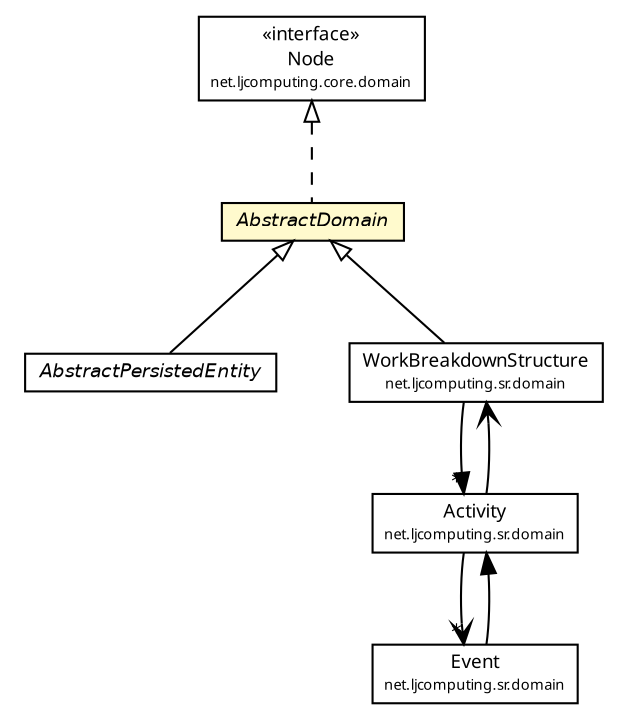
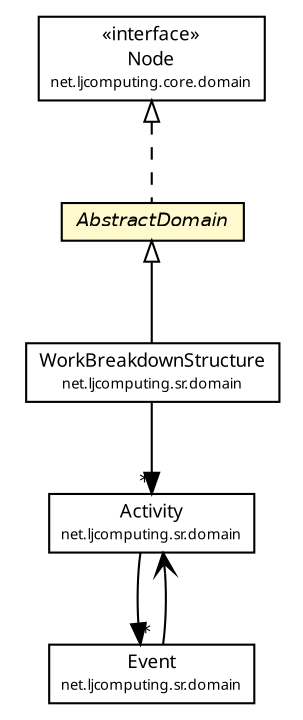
  digraph {
    fontname="Noto Sans"
    nodesep=0.25
    ranksep=0.5
    node [fontcolor=black fontname="Noto Sans" fontsize=9.0 shape=plaintext]
    edge [fontname="Noto Sans" fontsize=10.0 headport=p labelfontname=Helvetica labelfontsize=10 tailport=p color=black fontcolor=black]
-   n1 [label=<<table title="net.ljcomputing.core.entity.AbstractPersistedEntity" border="0" cellborder="1" cellspacing="0" cellpadding="2" port="p" href="./AbstractPersistedEntity.html"> 		<tr><td><table border="0" cellspacing="0" cellpadding="1"> <tr><td align="center" balign="center"><font face="Helvetica-Oblique"> AbstractPersistedEntity </font></td></tr> 		</table></td></tr> 		</table>>]
    n2 [label=<<table title="net.ljcomputing.core.entity.AbstractDomain" border="0" cellborder="1" cellspacing="0" cellpadding="2" port="p" bgcolor="lemonChiffon" href="./AbstractDomain.html"> 		<tr><td><table border="0" cellspacing="0" cellpadding="1"> <tr><td align="center" balign="center"><font face="Helvetica-Oblique"> AbstractDomain </font></td></tr> 		</table></td></tr> 		</table>>]
    n3 [label=<<table title="net.ljcomputing.sr.domain.WorkBreakdownStructure" border="0" cellborder="1" cellspacing="0" cellpadding="2" port="p" href="../../sr/domain/WorkBreakdownStructure.html"> 		<tr><td><table border="0" cellspacing="0" cellpadding="1"> <tr><td align="center" balign="center"> WorkBreakdownStructure </td></tr> <tr><td align="center" balign="center"><font point-size="7.0"> net.ljcomputing.sr.domain </font></td></tr> 		</table></td></tr> 		</table>>]
    n4 [label=<<table title="net.ljcomputing.sr.domain.Activity" border="0" cellborder="1" cellspacing="0" cellpadding="2" port="p" href="../../sr/domain/Activity.html"> 		<tr><td><table border="0" cellspacing="0" cellpadding="1"> <tr><td align="center" balign="center"> Activity </td></tr> <tr><td align="center" balign="center"><font point-size="7.0"> net.ljcomputing.sr.domain </font></td></tr> 		</table></td></tr> 		</table>>]
    n5 [label=<<table title="net.ljcomputing.sr.domain.Event" border="0" cellborder="1" cellspacing="0" cellpadding="2" port="p" href="../../sr/domain/Event.html"> 		<tr><td><table border="0" cellspacing="0" cellpadding="1"> <tr><td align="center" balign="center"> Event </td></tr> <tr><td align="center" balign="center"><font point-size="7.0"> net.ljcomputing.sr.domain </font></td></tr> 		</table></td></tr> 		</table>>]
    n6 [label=<<table title="net.ljcomputing.core.domain.Node" border="0" cellborder="1" cellspacing="0" cellpadding="2" port="p" href="../domain/Node.html"> 		<tr><td><table border="0" cellspacing="0" cellpadding="1"> <tr><td align="center" balign="center"> &#171;interface&#187; </td></tr> <tr><td align="center" balign="center"> Node </td></tr> <tr><td align="center" balign="center"><font point-size="7.0"> net.ljcomputing.core.domain </font></td></tr> 		</table></td></tr> 		</table>>]
-   n2 -> n1 [arrowtail=empty dir=back fontsize=10 color="" fontcolor=""]
    n2 -> n3 [arrowtail=empty dir=back fontsize=10 color="" fontcolor=""]
    n3 -> n4 [arrowhead=normal headlabel="*"]
-   n4 -> n3 [arrowhead=open]
-   n4 -> n5 [arrowhead=open headlabel="*"]
-   n5 -> n4 [arrowhead=normal]
+   n4 -> n5 [arrowhead=normal headlabel="*"]
+   n5 -> n4 [arrowhead=open]
    n6 -> n2 [arrowtail=empty dir=back fontsize=10 style=dashed color="" fontcolor=""]
  }
